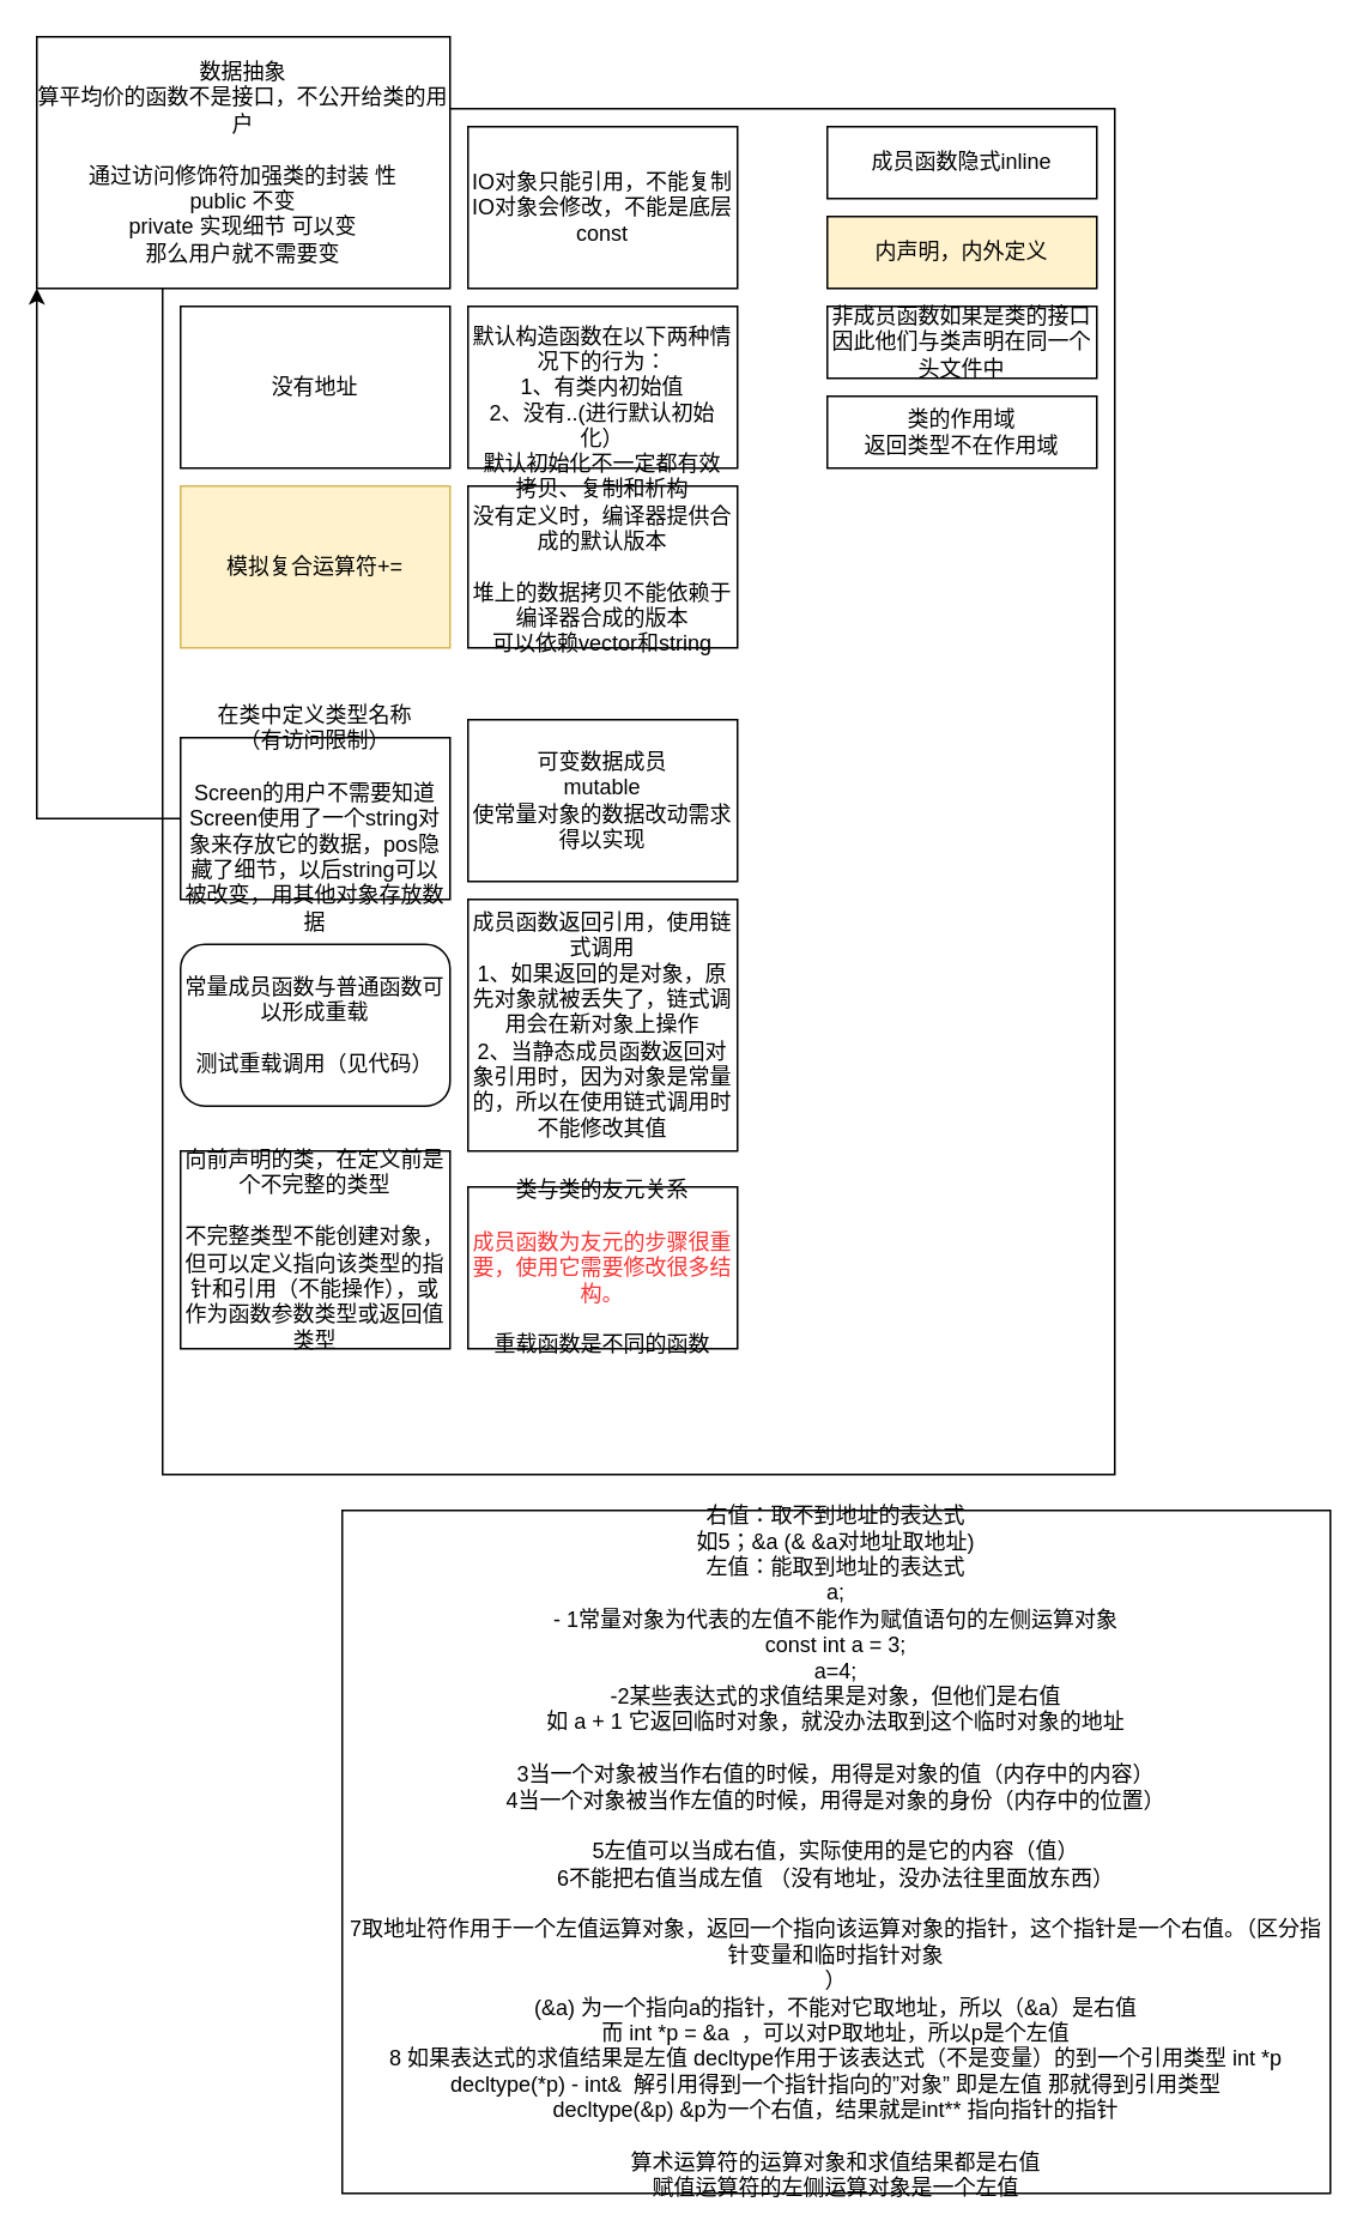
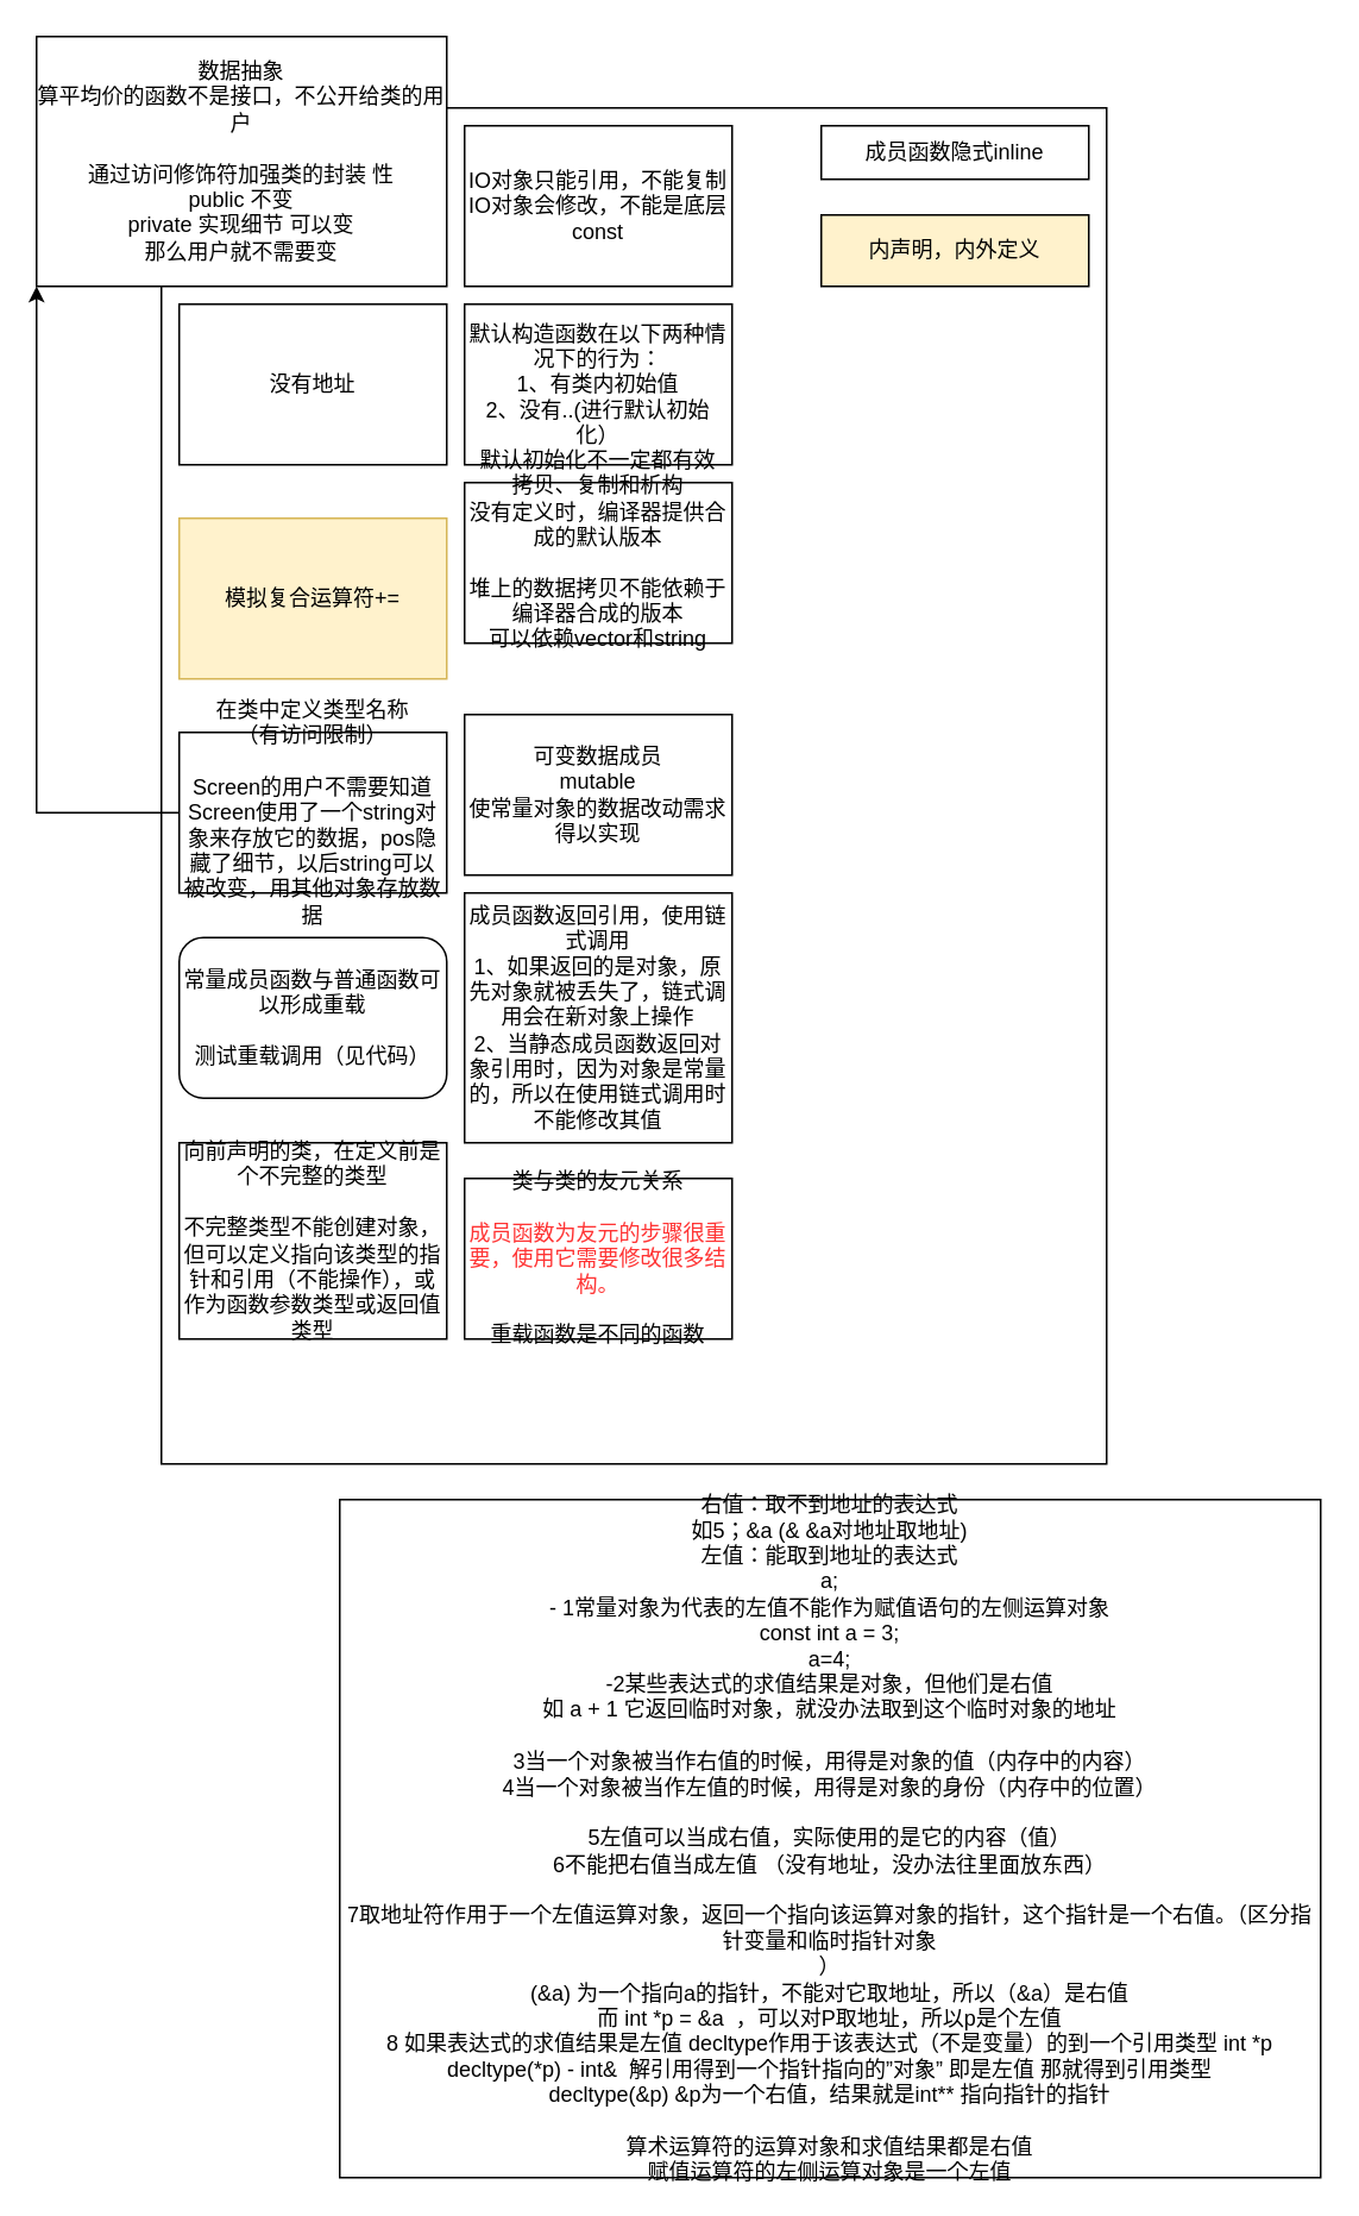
  <mxCell id="0" />
  <mxCell id="1" parent="0" />
  <mxCell id="2" value="" style="rounded=0;whiteSpace=wrap;html=1;" vertex="1" parent="1"><mxGeometry x="90" y="60" width="530" height="760" as="geometry" /></mxCell>
  <mxCell id="3" value="数据抽象&lt;br&gt;算平均价的函数不是接口，不公开给类的用户&lt;br&gt;&lt;br&gt;通过访问修饰符加强类的封装 性&lt;br&gt;public 不变&lt;br&gt;private 实现细节 可以变&lt;br&gt;那么用户就不需要变" style="rounded=0;whiteSpace=wrap;html=1;" vertex="1" parent="1"><mxGeometry x="20" y="20" width="230" height="140" as="geometry" /></mxCell>
  <mxCell id="4" value="没有地址" style="rounded=0;whiteSpace=wrap;html=1;" vertex="1" parent="1"><mxGeometry x="100" y="170" width="150" height="90" as="geometry" /></mxCell>
- <mxCell id="5" value="成员函数隐式inline" style="rounded=0;whiteSpace=wrap;html=1;" vertex="1" parent="1"><mxGeometry x="460" y="70" width="150" height="40" as="geometry" /></mxCell>
+ <mxCell id="5" value="成员函数隐式inline" style="rounded=0;whiteSpace=wrap;html=1;" vertex="1" parent="1"><mxGeometry x="460" y="70" width="150" height="30" as="geometry" /></mxCell>
  <mxCell id="6" value="内声明，内外定义" style="rounded=0;whiteSpace=wrap;html=1;fillColor=#fff2cc;" vertex="1" parent="1"><mxGeometry x="460" y="120" width="150" height="40" as="geometry" /></mxCell>
- <mxCell id="7" value="模拟复合运算符+=" style="rounded=0;whiteSpace=wrap;html=1;fillColor=#fff2cc;strokeColor=#d6b656;" vertex="1" parent="1"><mxGeometry x="100" y="270" width="150" height="90" as="geometry" /></mxCell>
- <mxCell id="8" value="非成员函数如果是类的接口&lt;br&gt;因此他们与类声明在同一个头文件中" style="rounded=0;whiteSpace=wrap;html=1;" vertex="1" parent="1"><mxGeometry x="460" y="170" width="150" height="40" as="geometry" /></mxCell>
+ <mxCell id="7" value="模拟复合运算符+=" style="rounded=0;whiteSpace=wrap;html=1;fillColor=#fff2cc;strokeColor=#d6b656;" vertex="1" parent="1"><mxGeometry x="100" y="290" width="150" height="90" as="geometry" /></mxCell>
  <mxCell id="9" value="IO对象只能引用，不能复制&lt;br&gt;IO对象会修改，不能是底层const" style="rounded=0;whiteSpace=wrap;html=1;" vertex="1" parent="1"><mxGeometry x="260" y="70" width="150" height="90" as="geometry" /></mxCell>
  <mxCell id="10" value="&lt;br&gt;默认构造函数在以下两种情况下的行为：&lt;br&gt;1、有类内初始值&lt;br&gt;2、没有..(进行默认初始化）&lt;br&gt;默认初始化不一定都有效" style="rounded=0;whiteSpace=wrap;html=1;" vertex="1" parent="1"><mxGeometry x="260" y="170" width="150" height="90" as="geometry" /></mxCell>
  <mxCell id="11" value="拷贝、复制和析构&lt;br&gt;没有定义时，编译器提供合成的默认版本&lt;br&gt;&lt;br&gt;堆上的数据拷贝不能依赖于编译器合成的版本&lt;br&gt;可以依赖vector和string" style="rounded=0;whiteSpace=wrap;html=1;" vertex="1" parent="1"><mxGeometry x="260" y="270" width="150" height="90" as="geometry" /></mxCell>
  <mxCell id="12" value="右值：取不到地址的表达式&lt;br&gt;如5；&amp;amp;a (&amp;amp; &amp;amp;a对地址取地址)&lt;br&gt;左值：能取到地址的表达式&lt;br&gt;a;&lt;br&gt;- 1常量对象为代表的左值不能作为赋值语句的左侧运算对象&lt;br&gt;const int a = 3;&lt;br&gt;a=4;&lt;br&gt;-2某些表达式的求值结果是对象，但他们是右值&lt;br&gt;如 a + 1 它返回临时对象，就没办法取到这个临时对象的地址&lt;br&gt;&lt;br&gt;3当一个对象被当作右值的时候，用得是对象的值（内存中的内容）&lt;br&gt;4当一个对象被当作左值的时候，用得是对象的身份（内存中的位置）&lt;br&gt;&lt;br&gt;5左值可以当成右值，实际使用的是它的内容（值）&lt;br&gt;6不能把右值当成左值 （没有地址，没办法往里面放东西）&lt;br&gt;&lt;br&gt;7取地址符作用于一个左值运算对象，返回一个指向该运算对象的指针，这个指针是一个右值。（区分指针变量和临时指针对象&lt;br&gt;）&lt;br&gt;(&amp;amp;a) 为一个指向a的指针，不能对它取地址，所以（&amp;amp;a）是右值&lt;br&gt;而 int *p = &amp;amp;a&amp;nbsp; ，可以对P取地址，所以p是个左值&lt;br&gt;8 如果表达式的求值结果是左值 decltype作用于该表达式（不是变量）的到一个引用类型 int *p&lt;br&gt;decltype(*p) - int&amp;amp;&amp;nbsp; 解引用得到一个指针指向的”对象” 即是左值 那就得到引用类型&lt;br&gt;decltype(&amp;amp;p) &amp;amp;p为一个右值，结果就是int** 指向指针的指针&lt;br&gt;&lt;br&gt;算术运算符的运算对象和求值结果都是右值&lt;br&gt;赋值运算符的左侧运算对象是一个左值" style="rounded=0;whiteSpace=wrap;html=1;" vertex="1" parent="1"><mxGeometry x="190" y="840" width="550" height="380" as="geometry" /></mxCell>
  <mxCell id="13" style="edgeStyle=orthogonalEdgeStyle;rounded=0;orthogonalLoop=1;jettySize=auto;html=1;entryX=0;entryY=1;entryDx=0;entryDy=0;" edge="1" parent="1" source="14" target="3"><mxGeometry relative="1" as="geometry"><Array as="points"><mxPoint x="20" y="455" /></Array></mxGeometry></mxCell>
  <mxCell id="14" value="在类中定义类型名称&lt;br&gt;（有访问限制）&lt;br&gt;&lt;br&gt;Screen的用户不需要知道Screen使用了一个string对象来存放它的数据，pos隐藏了细节，以后string可以被改变，用其他对象存放数据" style="rounded=0;whiteSpace=wrap;html=1;" vertex="1" parent="1"><mxGeometry x="100" y="410" width="150" height="90" as="geometry" /></mxCell>
  <mxCell id="15" value="可变数据成员&lt;br&gt;mutable&lt;br&gt;使常量对象的数据改动需求得以实现" style="rounded=0;whiteSpace=wrap;html=1;" vertex="1" parent="1"><mxGeometry x="260" y="400" width="150" height="90" as="geometry" /></mxCell>
  <mxCell id="16" value="成员函数返回引用，使用链式调用&lt;br&gt;1、如果返回的是对象，原先对象就被丢失了，链式调用会在新对象上操作&lt;br&gt;2、当静态成员函数返回对象引用时，因为对象是常量的，所以在使用链式调用时不能修改其值" style="rounded=0;whiteSpace=wrap;html=1;" vertex="1" parent="1"><mxGeometry x="260" y="500" width="150" height="140" as="geometry" /></mxCell>
  <mxCell id="17" value="常量成员函数与普通函数可以形成重载&lt;br&gt;&lt;br&gt;测试重载调用（见代码）" style="whiteSpace=wrap;html=1;rounded=1;" vertex="1" parent="1"><mxGeometry x="100" y="525" width="150" height="90" as="geometry" /></mxCell>
  <mxCell id="18" value="向前声明的类，在定义前是个不完整的类型&lt;br&gt;&lt;br&gt;不完整类型不能创建对象，但可以定义指向该类型的指针和引用（不能操作），或作为函数参数类型或返回值类型" style="rounded=0;whiteSpace=wrap;html=1;" vertex="1" parent="1"><mxGeometry x="100" y="640" width="150" height="110" as="geometry" /></mxCell>
  <mxCell id="19" value="类与类的友元关系&lt;br&gt;&lt;br&gt;&lt;font color=&quot;#ff3333&quot;&gt;成员函数为友元的步骤很重要，使用它需要修改很多结构。&lt;br&gt;&lt;/font&gt;&lt;br&gt;重载函数是不同的函数" style="rounded=0;whiteSpace=wrap;html=1;" vertex="1" parent="1"><mxGeometry x="260" y="660" width="150" height="90" as="geometry" /></mxCell>
- <mxCell id="20" value="类的作用域&lt;br&gt;返回类型不在作用域" style="rounded=0;whiteSpace=wrap;html=1;" vertex="1" parent="1"><mxGeometry x="460" y="220" width="150" height="40" as="geometry" /></mxCell>
